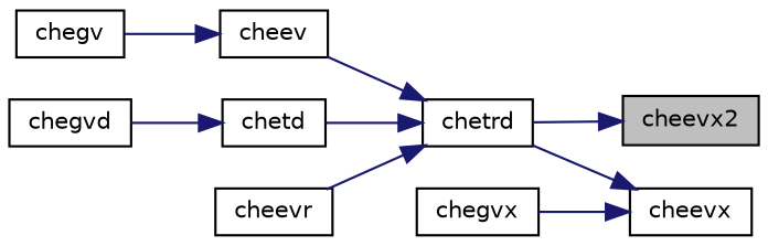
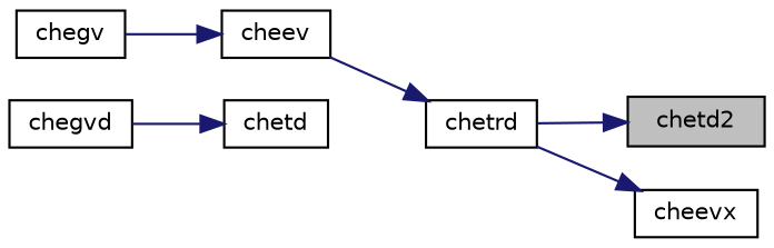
  digraph {
    rankdir=RL
    node [color=black fillcolor=white fontname=Helvetica fontsize=10 shape=record style=filled]
    edge [color=midnightblue dir=back fontname=Helvetica fontsize=10 labelfontname=Helvetica labelfontsize=10 style=solid]
-   n1 [fillcolor=grey75 fontcolor=black height=0.2 label=cheevx2 width=0.4]
+   n1 [fillcolor=grey75 fontcolor=black height=0.2 label=chetd2 width=0.4]
    n2 [height=0.2 label=chetrd width=0.4]
    n3 [height=0.2 label=cheev width=0.4]
    n4 [height=0.2 label=chetd width=0.4]
-   n5 [height=0.2 label=cheevr width=0.4]
    n6 [height=0.2 label=chegv width=0.4]
    n7 [height=0.2 label=chegvd width=0.4]
    n8 [height=0.2 label=cheevx width=0.4]
-   n9 [height=0.2 label=chegvx width=0.4]
    n1 -> n2
    n2 -> n3
-   n2 -> n4
-   n2 -> n5
    n3 -> n6
    n4 -> n7
    n8 -> n2
-   n8 -> n9
  }
